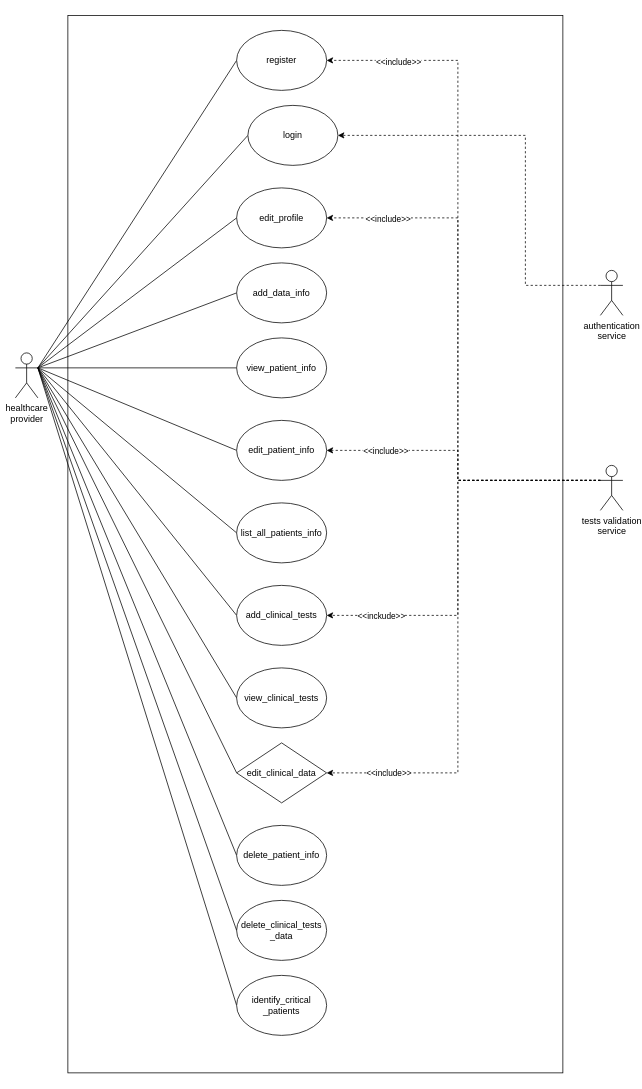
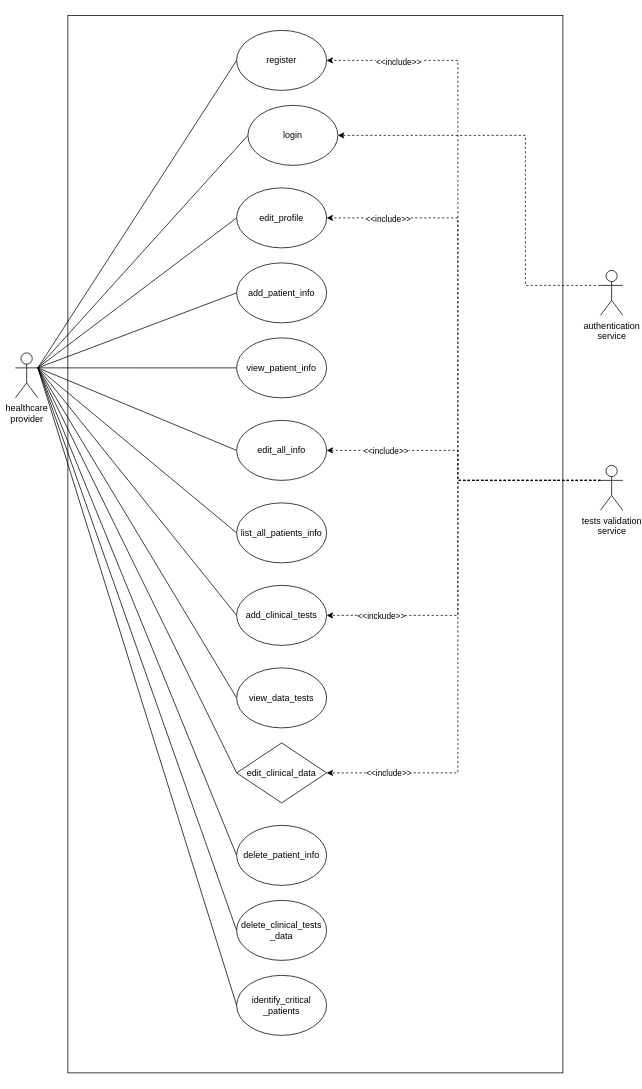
  <mxCell id="0" />
  <mxCell id="1" parent="0" />
  <mxCell id="2" value="" style="rounded=0;whiteSpace=wrap;html=1;" vertex="1" parent="1"><mxGeometry x="90" y="20" width="660" height="1410" as="geometry" /></mxCell>
  <mxCell id="3" style="rounded=0;orthogonalLoop=1;jettySize=auto;html=1;exitX=1;exitY=0.333;exitDx=0;exitDy=0;exitPerimeter=0;entryX=0;entryY=0.5;entryDx=0;entryDy=0;endArrow=none;endFill=0;" edge="1" parent="1" source="15" target="16"><mxGeometry relative="1" as="geometry" /></mxCell>
  <mxCell id="4" style="rounded=0;orthogonalLoop=1;jettySize=auto;html=1;exitX=1;exitY=0.333;exitDx=0;exitDy=0;exitPerimeter=0;entryX=0;entryY=0.5;entryDx=0;entryDy=0;endArrow=none;endFill=0;" edge="1" parent="1" source="15" target="17"><mxGeometry relative="1" as="geometry" /></mxCell>
  <mxCell id="5" style="rounded=0;orthogonalLoop=1;jettySize=auto;html=1;exitX=1;exitY=0.333;exitDx=0;exitDy=0;exitPerimeter=0;entryX=0;entryY=0.5;entryDx=0;entryDy=0;endArrow=none;endFill=0;" edge="1" parent="1" source="15" target="18"><mxGeometry relative="1" as="geometry" /></mxCell>
  <mxCell id="6" style="rounded=0;orthogonalLoop=1;jettySize=auto;html=1;exitX=1;exitY=0.333;exitDx=0;exitDy=0;exitPerimeter=0;entryX=0;entryY=0.5;entryDx=0;entryDy=0;endArrow=none;endFill=0;" edge="1" parent="1" source="15" target="19"><mxGeometry relative="1" as="geometry" /></mxCell>
  <mxCell id="7" style="rounded=0;orthogonalLoop=1;jettySize=auto;html=1;exitX=1;exitY=0.333;exitDx=0;exitDy=0;exitPerimeter=0;entryX=0;entryY=0.5;entryDx=0;entryDy=0;endArrow=none;endFill=0;" edge="1" parent="1" source="15" target="20"><mxGeometry relative="1" as="geometry" /></mxCell>
  <mxCell id="8" style="rounded=0;orthogonalLoop=1;jettySize=auto;html=1;exitX=1;exitY=0.333;exitDx=0;exitDy=0;exitPerimeter=0;entryX=0;entryY=0.5;entryDx=0;entryDy=0;endArrow=none;endFill=0;" edge="1" parent="1" source="15" target="21"><mxGeometry relative="1" as="geometry" /></mxCell>
  <mxCell id="9" style="rounded=0;orthogonalLoop=1;jettySize=auto;html=1;exitX=1;exitY=0.333;exitDx=0;exitDy=0;exitPerimeter=0;entryX=0;entryY=0.5;entryDx=0;entryDy=0;endArrow=none;endFill=0;" edge="1" parent="1" source="15" target="22"><mxGeometry relative="1" as="geometry" /></mxCell>
  <mxCell id="10" style="rounded=0;orthogonalLoop=1;jettySize=auto;html=1;exitX=1;exitY=0.333;exitDx=0;exitDy=0;exitPerimeter=0;entryX=0;entryY=0.5;entryDx=0;entryDy=0;endArrow=none;endFill=0;" edge="1" parent="1" source="15" target="24"><mxGeometry relative="1" as="geometry" /></mxCell>
  <mxCell id="11" style="rounded=0;orthogonalLoop=1;jettySize=auto;html=1;exitX=1;exitY=0.333;exitDx=0;exitDy=0;exitPerimeter=0;entryX=0;entryY=0.5;entryDx=0;entryDy=0;endArrow=none;endFill=0;" edge="1" parent="1" source="15" target="39"><mxGeometry relative="1" as="geometry" /></mxCell>
  <mxCell id="12" style="rounded=0;orthogonalLoop=1;jettySize=auto;html=1;exitX=1;exitY=0.333;exitDx=0;exitDy=0;exitPerimeter=0;entryX=0;entryY=0.5;entryDx=0;entryDy=0;endArrow=none;endFill=0;" edge="1" parent="1" source="15" target="40"><mxGeometry relative="1" as="geometry" /></mxCell>
  <mxCell id="13" style="rounded=0;orthogonalLoop=1;jettySize=auto;html=1;exitX=1;exitY=0.333;exitDx=0;exitDy=0;exitPerimeter=0;entryX=0;entryY=0.5;entryDx=0;entryDy=0;endArrow=none;endFill=0;" edge="1" parent="1" source="15" target="41"><mxGeometry relative="1" as="geometry" /></mxCell>
  <mxCell id="14" style="rounded=0;orthogonalLoop=1;jettySize=auto;html=1;exitX=1;exitY=0.333;exitDx=0;exitDy=0;exitPerimeter=0;entryX=0;entryY=0.5;entryDx=0;entryDy=0;endArrow=none;endFill=0;" edge="1" parent="1" source="15" target="42"><mxGeometry relative="1" as="geometry" /></mxCell>
  <mxCell id="15" value="healthcare&lt;br&gt;provider" style="shape=umlActor;verticalLabelPosition=bottom;verticalAlign=top;html=1;outlineConnect=0;" vertex="1" parent="1"><mxGeometry x="20" y="470" width="30" height="60" as="geometry" /></mxCell>
  <mxCell id="16" value="login" style="ellipse;whiteSpace=wrap;html=1;" vertex="1" parent="1"><mxGeometry x="330" y="140" width="120" height="80" as="geometry" /></mxCell>
- <mxCell id="17" value="add_data_info" style="ellipse;whiteSpace=wrap;html=1;" vertex="1" parent="1"><mxGeometry x="315" y="350" width="120" height="80" as="geometry" /></mxCell>
+ <mxCell id="17" value="add_patient_info" style="ellipse;whiteSpace=wrap;html=1;" vertex="1" parent="1"><mxGeometry x="315" y="350" width="120" height="80" as="geometry" /></mxCell>
  <mxCell id="18" value="view_patient_info" style="ellipse;whiteSpace=wrap;html=1;" vertex="1" parent="1"><mxGeometry x="315" y="450" width="120" height="80" as="geometry" /></mxCell>
  <mxCell id="19" value="list_all_patients_info" style="ellipse;whiteSpace=wrap;html=1;" vertex="1" parent="1"><mxGeometry x="315" y="670" width="120" height="80" as="geometry" /></mxCell>
  <mxCell id="20" value="add_clinical_tests" style="ellipse;whiteSpace=wrap;html=1;" vertex="1" parent="1"><mxGeometry x="315" y="780" width="120" height="80" as="geometry" /></mxCell>
- <mxCell id="21" value="view_clinical_tests" style="ellipse;whiteSpace=wrap;html=1;" vertex="1" parent="1"><mxGeometry x="315" y="890" width="120" height="80" as="geometry" /></mxCell>
+ <mxCell id="21" value="view_data_tests" style="ellipse;whiteSpace=wrap;html=1;" vertex="1" parent="1"><mxGeometry x="315" y="890" width="120" height="80" as="geometry" /></mxCell>
  <mxCell id="22" value="delete_patient_info" style="ellipse;whiteSpace=wrap;html=1;" vertex="1" parent="1"><mxGeometry x="315" y="1100" width="120" height="80" as="geometry" /></mxCell>
  <mxCell id="23" value="delete_clinical_tests&lt;br&gt;_data" style="ellipse;whiteSpace=wrap;html=1;" vertex="1" parent="1"><mxGeometry x="315" y="1200" width="120" height="80" as="geometry" /></mxCell>
  <mxCell id="24" value="identify_critical&lt;br&gt;_patients" style="ellipse;whiteSpace=wrap;html=1;" vertex="1" parent="1"><mxGeometry x="315" y="1300" width="120" height="80" as="geometry" /></mxCell>
  <mxCell id="25" style="rounded=0;orthogonalLoop=1;jettySize=auto;html=1;exitX=1;exitY=0.333;exitDx=0;exitDy=0;exitPerimeter=0;entryX=0;entryY=0.5;entryDx=0;entryDy=0;endArrow=none;endFill=0;" edge="1" parent="1" source="15" target="23"><mxGeometry relative="1" as="geometry" /></mxCell>
  <mxCell id="26" style="edgeStyle=orthogonalEdgeStyle;rounded=0;orthogonalLoop=1;jettySize=auto;html=1;exitX=0;exitY=0.333;exitDx=0;exitDy=0;exitPerimeter=0;entryX=1;entryY=0.5;entryDx=0;entryDy=0;dashed=1;" edge="1" parent="1" source="27" target="16"><mxGeometry relative="1" as="geometry"><Array as="points"><mxPoint x="700" y="380" /><mxPoint x="700" y="180" /></Array></mxGeometry></mxCell>
  <mxCell id="27" value="authentication&lt;br&gt;service" style="shape=umlActor;verticalLabelPosition=bottom;verticalAlign=top;html=1;outlineConnect=0;" vertex="1" parent="1"><mxGeometry x="800" y="360" width="30" height="60" as="geometry" /></mxCell>
  <mxCell id="28" style="edgeStyle=orthogonalEdgeStyle;rounded=0;orthogonalLoop=1;jettySize=auto;html=1;exitX=0;exitY=0.333;exitDx=0;exitDy=0;exitPerimeter=0;entryX=1;entryY=0.5;entryDx=0;entryDy=0;dashed=1;" edge="1" parent="1" source="38" target="41"><mxGeometry relative="1" as="geometry"><Array as="points"><mxPoint x="610" y="640" /><mxPoint x="610" y="600" /></Array></mxGeometry></mxCell>
  <mxCell id="29" value="&amp;lt;&amp;lt;include&amp;gt;&amp;gt;" style="edgeLabel;html=1;align=center;verticalAlign=middle;resizable=0;points=[];" vertex="1" connectable="0" parent="28"><mxGeometry x="0.782" y="4" relative="1" as="geometry"><mxPoint x="34" y="-4" as="offset" /></mxGeometry></mxCell>
  <mxCell id="30" style="edgeStyle=orthogonalEdgeStyle;rounded=0;orthogonalLoop=1;jettySize=auto;html=1;exitX=0;exitY=0.333;exitDx=0;exitDy=0;exitPerimeter=0;entryX=1;entryY=0.5;entryDx=0;entryDy=0;dashed=1;" edge="1" parent="1" source="38" target="20"><mxGeometry relative="1" as="geometry"><Array as="points"><mxPoint x="610" y="640" /><mxPoint x="610" y="820" /></Array></mxGeometry></mxCell>
  <mxCell id="31" value="&amp;lt;&amp;lt;inckude&amp;gt;&amp;gt;" style="edgeLabel;html=1;align=center;verticalAlign=middle;resizable=0;points=[];" vertex="1" connectable="0" parent="30"><mxGeometry x="0.472" y="2" relative="1" as="geometry"><mxPoint x="-72" y="-2" as="offset" /></mxGeometry></mxCell>
  <mxCell id="32" style="edgeStyle=orthogonalEdgeStyle;rounded=0;orthogonalLoop=1;jettySize=auto;html=1;exitX=0;exitY=0.333;exitDx=0;exitDy=0;exitPerimeter=0;entryX=1;entryY=0.5;entryDx=0;entryDy=0;dashed=1;" edge="1" parent="1" source="38" target="39"><mxGeometry relative="1" as="geometry"><Array as="points"><mxPoint x="610" y="640" /><mxPoint x="610" y="80" /></Array></mxGeometry></mxCell>
  <mxCell id="33" value="&amp;lt;&amp;lt;include&amp;gt;&amp;gt;" style="edgeLabel;html=1;align=center;verticalAlign=middle;resizable=0;points=[];" vertex="1" connectable="0" parent="32"><mxGeometry x="0.797" y="1" relative="1" as="geometry"><mxPoint x="1" as="offset" /></mxGeometry></mxCell>
  <mxCell id="34" style="edgeStyle=orthogonalEdgeStyle;rounded=0;orthogonalLoop=1;jettySize=auto;html=1;exitX=0;exitY=0.333;exitDx=0;exitDy=0;exitPerimeter=0;entryX=1;entryY=0.5;entryDx=0;entryDy=0;dashed=1;" edge="1" parent="1" source="38" target="40"><mxGeometry relative="1" as="geometry"><Array as="points"><mxPoint x="610" y="640" /><mxPoint x="610" y="290" /></Array></mxGeometry></mxCell>
  <mxCell id="35" value="&amp;lt;&amp;lt;include&amp;gt;&amp;gt;" style="edgeLabel;html=1;align=center;verticalAlign=middle;resizable=0;points=[];" vertex="1" connectable="0" parent="34"><mxGeometry x="0.774" y="1" relative="1" as="geometry"><mxPoint as="offset" /></mxGeometry></mxCell>
  <mxCell id="36" style="edgeStyle=orthogonalEdgeStyle;rounded=0;orthogonalLoop=1;jettySize=auto;html=1;exitX=0;exitY=0.333;exitDx=0;exitDy=0;exitPerimeter=0;entryX=1;entryY=0.5;entryDx=0;entryDy=0;dashed=1;" edge="1" parent="1" source="38" target="42"><mxGeometry relative="1" as="geometry"><Array as="points"><mxPoint x="610" y="640" /><mxPoint x="610" y="1030" /></Array></mxGeometry></mxCell>
  <mxCell id="37" value="&amp;lt;&amp;lt;include&amp;gt;&amp;gt;" style="edgeLabel;html=1;align=center;verticalAlign=middle;resizable=0;points=[];" vertex="1" connectable="0" parent="36"><mxGeometry x="0.784" relative="1" as="geometry"><mxPoint as="offset" /></mxGeometry></mxCell>
  <mxCell id="38" value="tests validation&lt;br&gt;service" style="shape=umlActor;verticalLabelPosition=bottom;verticalAlign=top;html=1;outlineConnect=0;" vertex="1" parent="1"><mxGeometry x="800" y="620" width="30" height="60" as="geometry" /></mxCell>
  <mxCell id="39" value="register" style="ellipse;whiteSpace=wrap;html=1;" vertex="1" parent="1"><mxGeometry x="315" y="40" width="120" height="80" as="geometry" /></mxCell>
  <mxCell id="40" value="edit_profile" style="ellipse;whiteSpace=wrap;html=1;" vertex="1" parent="1"><mxGeometry x="315" y="250" width="120" height="80" as="geometry" /></mxCell>
- <mxCell id="41" value="edit_patient_info" style="ellipse;whiteSpace=wrap;html=1;" vertex="1" parent="1"><mxGeometry x="315" y="560" width="120" height="80" as="geometry" /></mxCell>
+ <mxCell id="41" value="edit_all_info" style="ellipse;whiteSpace=wrap;html=1;" vertex="1" parent="1"><mxGeometry x="315" y="560" width="120" height="80" as="geometry" /></mxCell>
  <mxCell id="42" value="edit_clinical_data" style="rhombus;whiteSpace=wrap;html=1;" vertex="1" parent="1"><mxGeometry x="315" y="990" width="120" height="80" as="geometry" /></mxCell>
